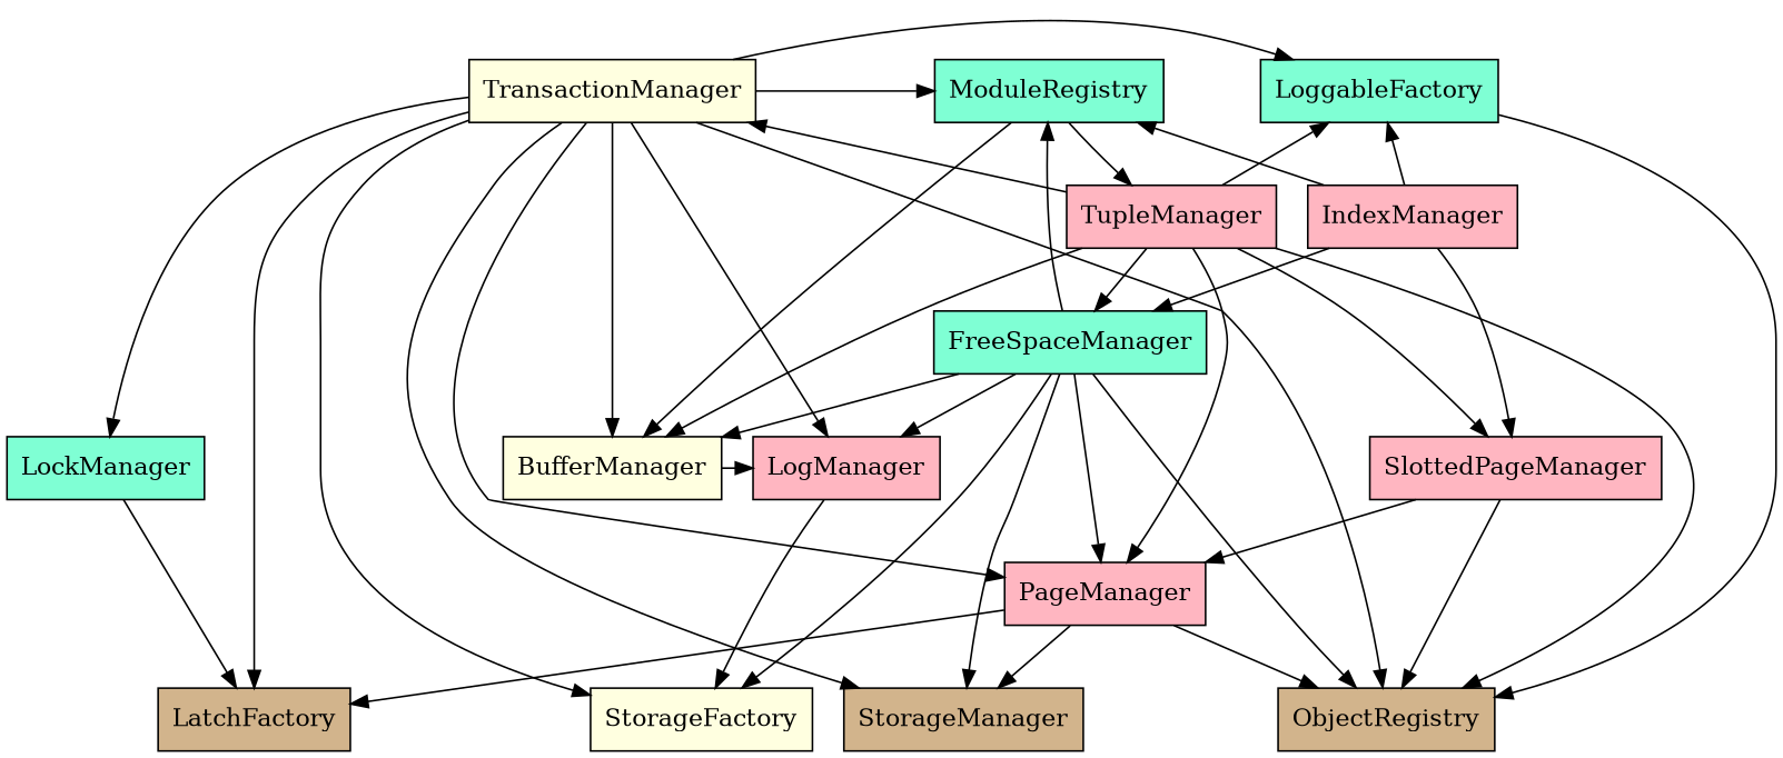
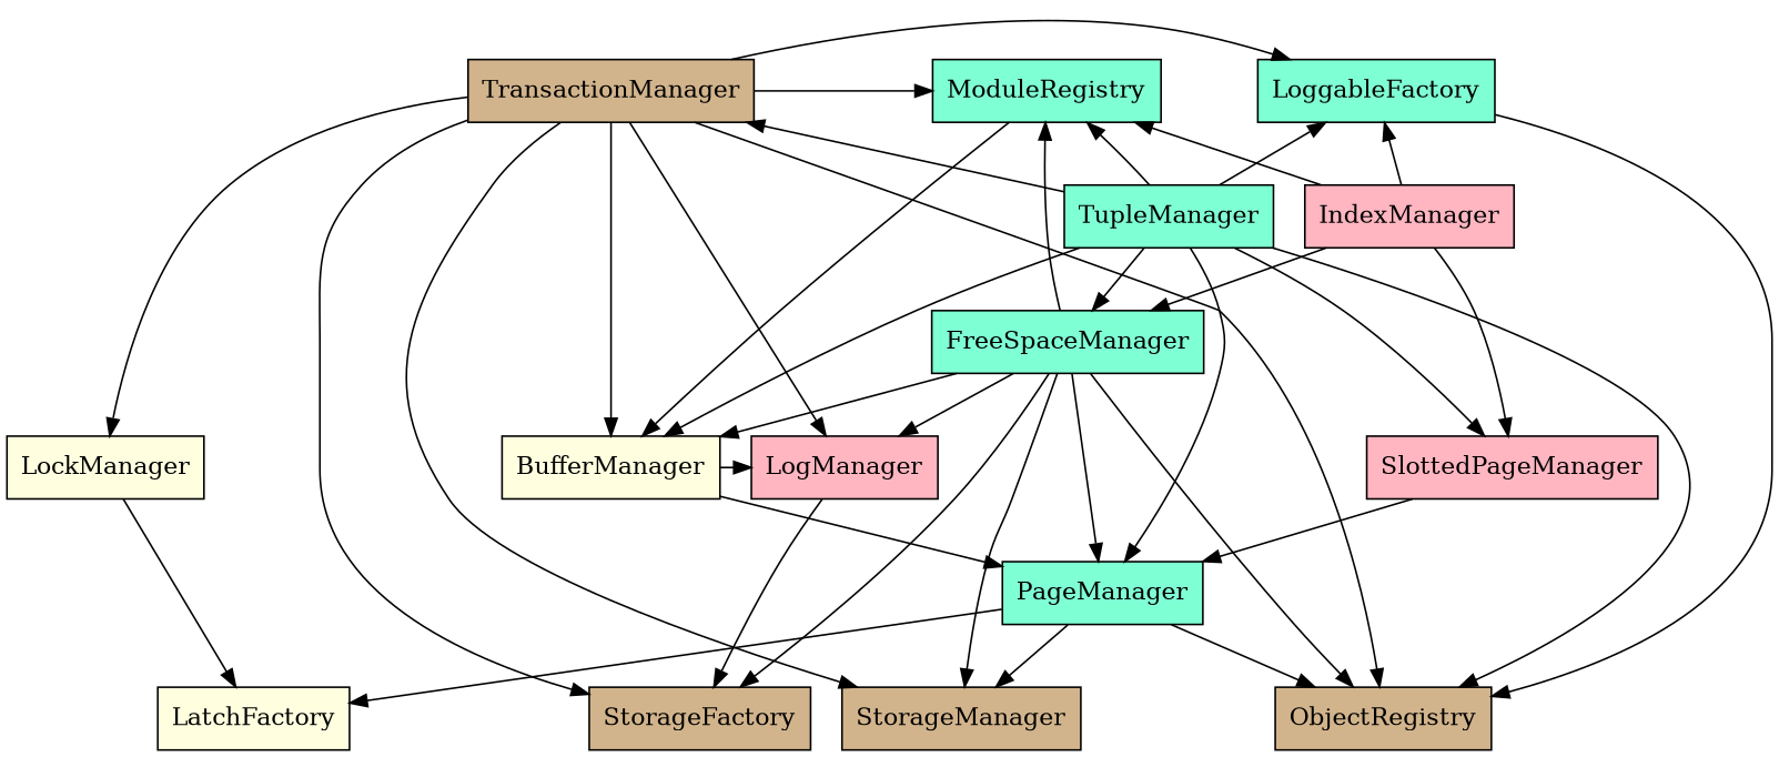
  digraph {
    node [fillcolor=tan shape=box style=filled]
    n1 [label=ObjectRegistry]
-   n2 [fillcolor=lightyellow label=StorageFactory]
+   n2 [label=StorageFactory]
    n3 [label=StorageManager]
-   n4 [label=LatchFactory]
-   n5 [fillcolor=lightpink label=PageManager]
+   n4 [fillcolor=lightyellow label=LatchFactory]
+   n5 [fillcolor=aquamarine label=PageManager]
    n6 [fillcolor=lightpink label=SlottedPageManager]
-   n7 [fillcolor=aquamarine label=LockManager]
+   n7 [fillcolor=lightyellow label=LockManager]
    n8 [fillcolor=lightpink label=LogManager]
    n9 [fillcolor=lightyellow label=BufferManager]
    n10 [fillcolor=aquamarine label=LoggableFactory]
    n11 [fillcolor=aquamarine label=ModuleRegistry]
-   n12 [fillcolor=lightyellow label=TransactionManager]
+   n12 [label=TransactionManager]
    n13 [fillcolor=aquamarine label=FreeSpaceManager]
    n14 [fillcolor=lightpink label=IndexManager]
-   n15 [fillcolor=lightpink label=TupleManager]
+   n15 [fillcolor=aquamarine label=TupleManager]
    subgraph sub_1 {
      rank=same
      n1
    }
    subgraph sub_2 {
      rank=same
      n2
      n3
      n4
    }
    subgraph sub_3 {
      rank=same
      n5
    }
    subgraph sub_4 {
      rank=same
      n6
    }
    subgraph sub_5 {
      rank=same
      n7
      n8
      n9
    }
    subgraph sub_6 {
      rank=same
      n10
      n11
      n12
    }
    subgraph sub_7 {
      rank=same
      n13
    }
    subgraph sub_8 {
      rank=same
      n14
      n15
    }
    n5 -> n1
    n5 -> n3
    n5 -> n4
-   n6 -> n1
    n6 -> n5
    n7 -> n4
    n8 -> n2
-   n12 -> n5
+   n9 -> n5
    n9 -> n8
    n10 -> n1
    n11 -> n9
    n12 -> n1
    n12 -> n2
    n12 -> n3
-   n12 -> n4
    n12 -> n7
    n12 -> n8
    n12 -> n9
    n12 -> n10
    n12 -> n11
    n13 -> n1
    n13 -> n2
    n13 -> n3
    n13 -> n5
    n13 -> n8
    n13 -> n9
    n13 -> n11
    n14 -> n6
    n14 -> n10
    n14 -> n11
    n14 -> n13
    n15 -> n1
    n15 -> n5
    n15 -> n6
    n15 -> n9
    n15 -> n10
-   n11 -> n15
+   n15 -> n11
    n15 -> n12
    n15 -> n13
  }
